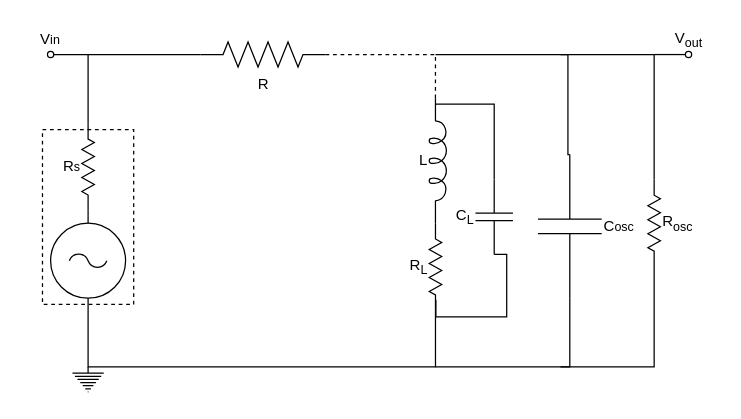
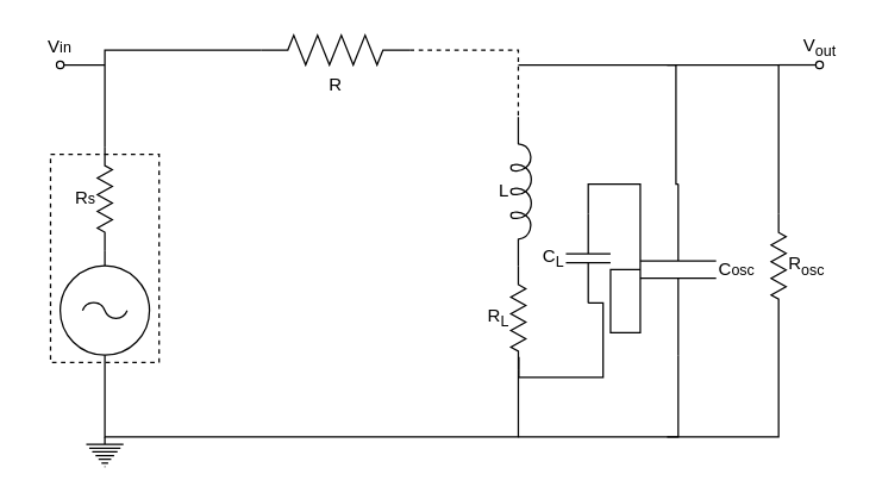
  <mxCell id="0" />
  <mxCell id="1" parent="0" />
  <mxCell id="2" value="" style="pointerEvents=1;verticalLabelPosition=bottom;shadow=0;dashed=0;align=center;fillColor=#ffffff;html=1;verticalAlign=top;strokeWidth=1;shape=mxgraph.electrical.signal_sources.ac_source;" parent="1" vertex="1"><mxGeometry x="40" y="178" width="60" height="60" as="geometry" /></mxCell>
  <mxCell id="3" style="edgeStyle=orthogonalEdgeStyle;rounded=0;orthogonalLoop=1;jettySize=auto;html=1;exitX=1;exitY=0.5;exitDx=0;exitDy=0;exitPerimeter=0;entryX=0;entryY=0.645;entryDx=0;entryDy=0;entryPerimeter=0;endArrow=none;endFill=0;dashed=1;" parent="1" source="4" target="16" edge="1"><mxGeometry relative="1" as="geometry" /></mxCell>
- <mxCell id="4" value="R" style="pointerEvents=1;verticalLabelPosition=bottom;shadow=0;dashed=0;align=center;fillColor=#ffffff;html=1;verticalAlign=top;strokeWidth=1;shape=mxgraph.electrical.resistors.resistor_2;" parent="1" vertex="1"><mxGeometry x="160" y="33" width="100" height="20" as="geometry" /></mxCell>
+ <mxCell id="4" value="R" style="pointerEvents=1;verticalLabelPosition=bottom;shadow=0;dashed=0;align=center;fillColor=#ffffff;html=1;verticalAlign=top;strokeWidth=1;shape=mxgraph.electrical.resistors.resistor_2;" parent="1" vertex="1"><mxGeometry x="175" y="23" width="100" height="20" as="geometry" /></mxCell>
  <mxCell id="5" style="edgeStyle=orthogonalEdgeStyle;rounded=0;orthogonalLoop=1;jettySize=auto;html=1;exitX=0;exitY=0.5;exitDx=0;exitDy=0;exitPerimeter=0;endArrow=none;endFill=0;" parent="1" source="7" edge="1"><mxGeometry relative="1" as="geometry"><mxPoint x="348" y="43" as="targetPoint" /><Array as="points"><mxPoint x="454" y="43" /></Array></mxGeometry></mxCell>
  <mxCell id="6" style="edgeStyle=orthogonalEdgeStyle;rounded=0;orthogonalLoop=1;jettySize=auto;html=1;exitX=1;exitY=0.5;exitDx=0;exitDy=0;exitPerimeter=0;endArrow=none;endFill=0;" parent="1" source="7" edge="1"><mxGeometry relative="1" as="geometry"><mxPoint x="348" y="293" as="targetPoint" /><Array as="points"><mxPoint x="454" y="293" /><mxPoint x="348" y="293" /></Array></mxGeometry></mxCell>
  <mxCell id="7" value="C&lt;span style=&quot;font-size: 10px&quot;&gt;osc&lt;/span&gt;" style="pointerEvents=1;verticalLabelPosition=middle;shadow=0;dashed=0;align=left;fillColor=#ffffff;html=1;verticalAlign=middle;strokeWidth=1;shape=mxgraph.electrical.capacitors.capacitor_1;direction=south;labelPosition=right;" parent="1" vertex="1"><mxGeometry x="430" y="123" width="51" height="115" as="geometry" /></mxCell>
- <mxCell id="8" style="edgeStyle=orthogonalEdgeStyle;rounded=0;orthogonalLoop=1;jettySize=auto;html=1;exitX=0;exitY=0.5;exitDx=0;exitDy=0;exitPerimeter=0;endArrow=none;endFill=0;entryX=0.047;entryY=0.619;entryDx=0;entryDy=0;entryPerimeter=0;" parent="1" source="10" target="16" edge="1"><mxGeometry relative="1" as="geometry"><mxPoint x="405" y="83" as="targetPoint" /></mxGeometry></mxCell>
+ <mxCell id="8" style="edgeStyle=orthogonalEdgeStyle;rounded=0;orthogonalLoop=1;jettySize=auto;html=1;exitX=0;exitY=0.5;exitDx=0;exitDy=0;exitPerimeter=0;endArrow=none;endFill=0;" parent="1" source="10" target="7" edge="1"><mxGeometry relative="1" as="geometry"><mxPoint x="405" y="83" as="targetPoint" /></mxGeometry></mxCell>
  <mxCell id="9" style="edgeStyle=orthogonalEdgeStyle;rounded=0;orthogonalLoop=1;jettySize=auto;html=1;exitX=1;exitY=0.5;exitDx=0;exitDy=0;exitPerimeter=0;entryX=0.876;entryY=0.467;entryDx=0;entryDy=0;entryPerimeter=0;endArrow=none;endFill=0;" parent="1" source="10" target="15" edge="1"><mxGeometry relative="1" as="geometry"><Array as="points"><mxPoint x="405" y="253" /><mxPoint x="348" y="253" /></Array></mxGeometry></mxCell>
  <mxCell id="10" value="C&lt;sub&gt;L&lt;/sub&gt;" style="pointerEvents=1;verticalLabelPosition=middle;shadow=0;dashed=0;align=right;fillColor=#ffffff;html=1;verticalAlign=middle;strokeWidth=1;shape=mxgraph.electrical.capacitors.capacitor_1;direction=south;labelPosition=left;" parent="1" vertex="1"><mxGeometry x="380" y="143" width="30" height="60" as="geometry" /></mxCell>
  <mxCell id="11" style="edgeStyle=orthogonalEdgeStyle;rounded=0;orthogonalLoop=1;jettySize=auto;html=1;exitX=0;exitY=0.5;exitDx=0;exitDy=0;exitPerimeter=0;endArrow=none;endFill=0;" parent="1" source="13" edge="1"><mxGeometry relative="1" as="geometry"><mxPoint x="448" y="43" as="targetPoint" /><Array as="points"><mxPoint x="523" y="43" /></Array></mxGeometry></mxCell>
  <mxCell id="12" style="edgeStyle=orthogonalEdgeStyle;rounded=0;orthogonalLoop=1;jettySize=auto;html=1;exitX=1;exitY=0.5;exitDx=0;exitDy=0;exitPerimeter=0;endArrow=none;endFill=0;" parent="1" source="13" edge="1"><mxGeometry relative="1" as="geometry"><mxPoint x="448" y="293" as="targetPoint" /><Array as="points"><mxPoint x="523" y="293" /><mxPoint x="448" y="293" /></Array></mxGeometry></mxCell>
  <mxCell id="13" value="R&lt;sub&gt;osc&lt;/sub&gt;" style="pointerEvents=1;verticalLabelPosition=middle;shadow=0;dashed=0;align=left;fillColor=#ffffff;html=1;verticalAlign=middle;strokeWidth=1;shape=mxgraph.electrical.resistors.resistor_2;direction=south;labelPosition=right;" parent="1" vertex="1"><mxGeometry x="518" y="143" width="10" height="70" as="geometry" /></mxCell>
  <mxCell id="14" style="edgeStyle=orthogonalEdgeStyle;rounded=0;orthogonalLoop=1;jettySize=auto;html=1;exitX=1;exitY=0.5;exitDx=0;exitDy=0;exitPerimeter=0;entryX=0.5;entryY=1;entryDx=0;entryDy=0;entryPerimeter=0;endArrow=none;endFill=0;" parent="1" source="15" target="2" edge="1"><mxGeometry relative="1" as="geometry"><Array as="points"><mxPoint x="348" y="293" /><mxPoint x="70" y="293" /></Array></mxGeometry></mxCell>
  <mxCell id="15" value="R&lt;sub&gt;L&lt;/sub&gt;" style="pointerEvents=1;verticalLabelPosition=middle;shadow=0;dashed=0;align=right;fillColor=#ffffff;html=1;verticalAlign=middle;strokeWidth=1;shape=mxgraph.electrical.resistors.resistor_2;direction=south;labelPosition=left;" parent="1" vertex="1"><mxGeometry x="343" y="178" width="10" height="70" as="geometry" /></mxCell>
  <mxCell id="16" value="L" style="pointerEvents=1;verticalLabelPosition=middle;shadow=0;dashed=0;align=right;fillColor=#ffffff;html=1;verticalAlign=middle;strokeWidth=1;shape=mxgraph.electrical.inductors.inductor_5;direction=south;labelPosition=left;" parent="1" vertex="1"><mxGeometry x="343" y="78" width="14" height="100" as="geometry" /></mxCell>
  <mxCell id="17" style="edgeStyle=orthogonalEdgeStyle;rounded=0;orthogonalLoop=1;jettySize=auto;html=1;exitX=0;exitY=0.5;exitDx=0;exitDy=0;exitPerimeter=0;entryX=0;entryY=0.5;entryDx=0;entryDy=0;entryPerimeter=0;endArrow=none;endFill=0;" parent="1" source="19" target="4" edge="1"><mxGeometry relative="1" as="geometry" /></mxCell>
  <mxCell id="18" style="edgeStyle=orthogonalEdgeStyle;rounded=0;orthogonalLoop=1;jettySize=auto;html=1;exitX=1;exitY=0.5;exitDx=0;exitDy=0;exitPerimeter=0;entryX=0.5;entryY=0;entryDx=0;entryDy=0;entryPerimeter=0;endArrow=none;endFill=0;" parent="1" source="19" target="2" edge="1"><mxGeometry relative="1" as="geometry" /></mxCell>
  <mxCell id="19" value="R&lt;span style=&quot;font-size: 10px&quot;&gt;s&lt;br&gt;&lt;/span&gt;" style="pointerEvents=1;verticalLabelPosition=middle;shadow=0;dashed=0;align=right;fillColor=#ffffff;html=1;verticalAlign=middle;strokeWidth=1;shape=mxgraph.electrical.resistors.resistor_2;direction=south;labelPosition=left;" parent="1" vertex="1"><mxGeometry x="65" y="98" width="10" height="70" as="geometry" /></mxCell>
  <mxCell id="20" value="" style="rounded=0;whiteSpace=wrap;html=1;fillColor=none;dashed=1;" parent="1" vertex="1"><mxGeometry x="33.5" y="103" width="73" height="140" as="geometry" /></mxCell>
  <mxCell id="21" value="" style="pointerEvents=1;verticalLabelPosition=bottom;shadow=0;dashed=0;align=center;html=1;verticalAlign=top;shape=mxgraph.electrical.signal_sources.protective_earth;fillColor=none;" parent="1" vertex="1"><mxGeometry x="57.5" y="293" width="25" height="20" as="geometry" /></mxCell>
  <mxCell id="22" value="" style="endArrow=none;html=1;strokeWidth=1;" parent="1" edge="1"><mxGeometry width="100" relative="1" as="geometry"><mxPoint x="40" y="43" as="sourcePoint" /><mxPoint x="70" y="43" as="targetPoint" /></mxGeometry></mxCell>
  <mxCell id="23" value="" style="verticalLabelPosition=bottom;shadow=0;dashed=0;align=center;html=1;verticalAlign=top;strokeWidth=1;shape=ellipse;fillColor=#ffffff;" parent="1" vertex="1"><mxGeometry x="37.5" y="40.5" width="5" height="5" as="geometry" /></mxCell>
  <mxCell id="24" value="" style="verticalLabelPosition=bottom;shadow=0;dashed=0;align=center;html=1;verticalAlign=top;strokeWidth=1;shape=ellipse;fillColor=none;" parent="1" vertex="1"><mxGeometry x="548" y="40.5" width="5" height="5" as="geometry" /></mxCell>
  <mxCell id="25" value="" style="endArrow=none;html=1;strokeWidth=1;" parent="1" target="24" edge="1"><mxGeometry width="100" relative="1" as="geometry"><mxPoint x="523" y="43" as="sourcePoint" /><mxPoint x="553" y="42.5" as="targetPoint" /><Array as="points"><mxPoint x="538" y="43" /></Array></mxGeometry></mxCell>
  <mxCell id="26" value="&lt;span style=&quot;white-space: nowrap&quot;&gt;V&lt;/span&gt;&lt;sub style=&quot;white-space: nowrap&quot;&gt;out&lt;/sub&gt;" style="text;html=1;strokeColor=none;fillColor=none;align=center;verticalAlign=middle;whiteSpace=wrap;rounded=0;dashed=1;fontSize=12;" parent="1" vertex="1"><mxGeometry x="530.5" y="20.5" width="40" height="20" as="geometry" /></mxCell>
  <mxCell id="27" value="&lt;span style=&quot;white-space: nowrap&quot;&gt;V&lt;span style=&quot;font-size: 10px&quot;&gt;in&lt;/span&gt;&lt;/span&gt;" style="text;html=1;strokeColor=none;fillColor=none;align=center;verticalAlign=middle;whiteSpace=wrap;rounded=0;dashed=1;fontSize=12;" parent="1" vertex="1"><mxGeometry x="20" y="20.5" width="40" height="20" as="geometry" /></mxCell>
